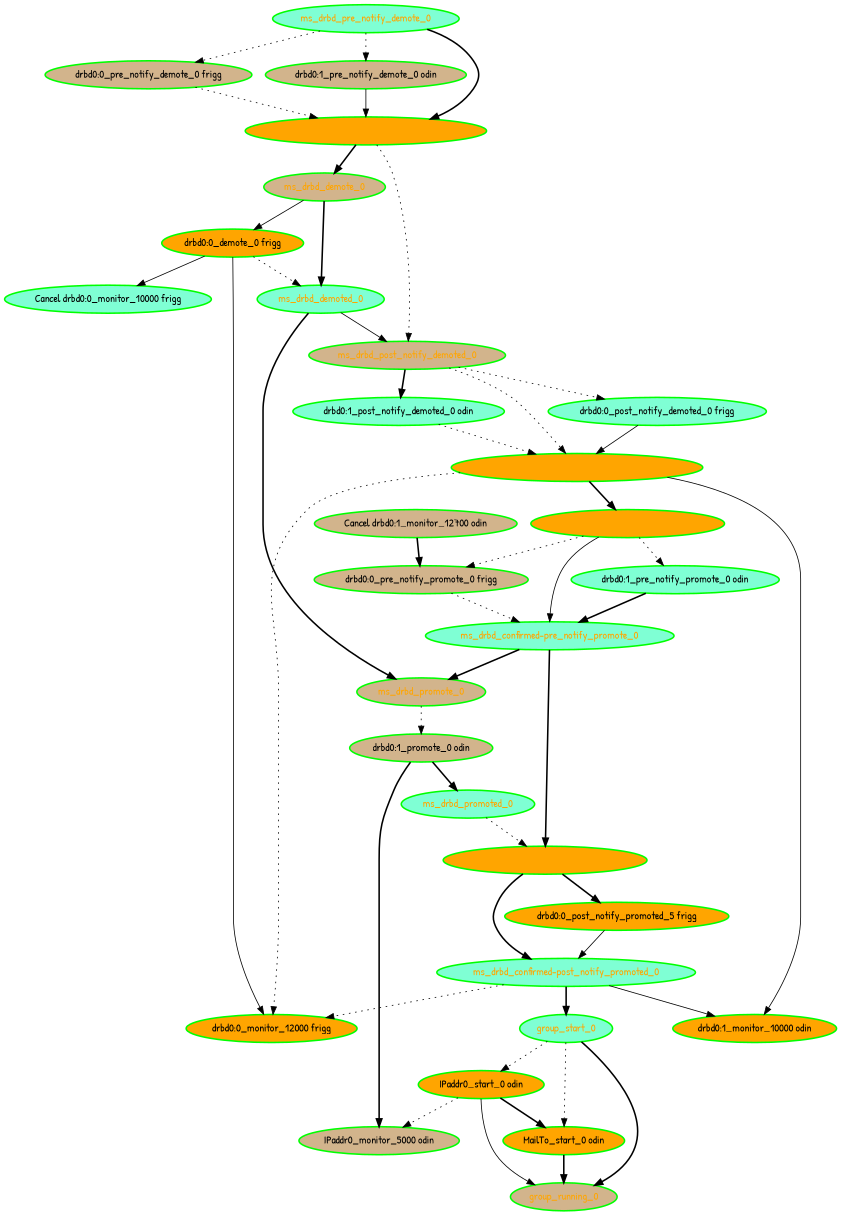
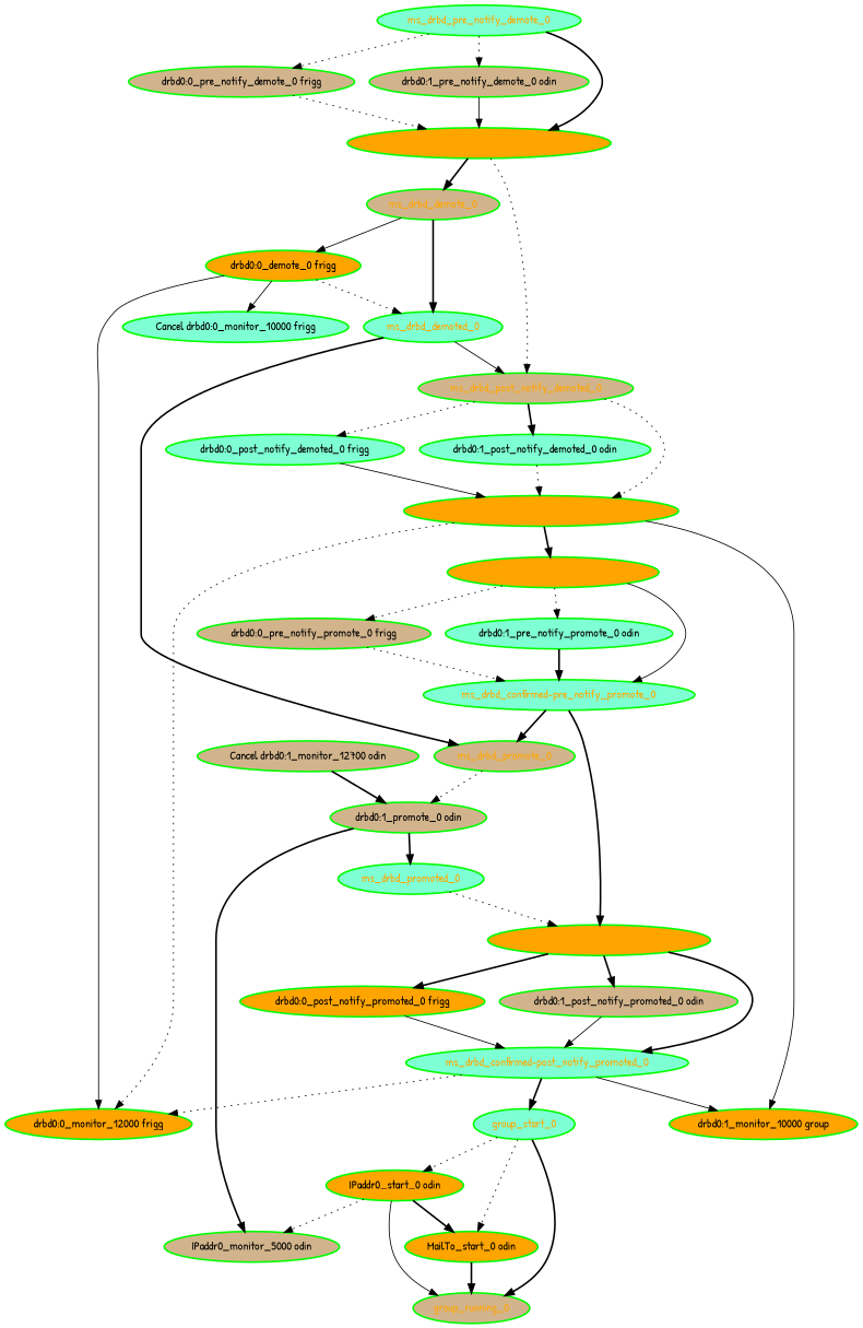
  digraph {
    fontname="Patrick Hand"
    node [color=green fillcolor=tan fontcolor=black fontname="Patrick Hand" style="bold,filled"]
    edge [fontname="Patrick Hand" style=bold]
    "Cancel drbd0:0_monitor_10000 frigg" [fillcolor=aquamarine]
    "drbd0:0_demote_0 frigg" [fillcolor=orange]
    "drbd0:0_monitor_12000 frigg" [fillcolor=orange]
    ms_drbd_demoted_0 [fillcolor=aquamarine fontcolor=orange]
    ms_drbd_post_notify_demoted_0 [fontcolor=orange]
    ms_drbd_promote_0 [fontcolor=orange]
    n7 [label="Cancel drbd0:1_monitor_12700 odin"]
    "drbd0:1_promote_0 odin"
    ms_drbd_promoted_0 [fillcolor=aquamarine fontcolor=orange]
    "IPaddr0_monitor_5000 odin"
    ms_drbd_post_notify_promoted_0 [fillcolor=orange fontcolor=orange]
    "IPaddr0_start_0 odin" [fillcolor=orange]
    "MailTo_start_0 odin" [fillcolor=orange]
    group_running_0 [fontcolor=orange]
    "drbd0:0_post_notify_demoted_0 frigg" [fillcolor=aquamarine]
    "ms_drbd_confirmed-post_notify_demoted_0" [fillcolor=orange fontcolor=orange]
    "drbd0:1_post_notify_demoted_0 odin" [fillcolor=aquamarine]
-   "drbd0:1_monitor_10000 odin" [fillcolor=orange]
+   "drbd0:1_monitor_10000 odin" [fillcolor=orange label="drbd0:1_monitor_10000 group"]
    ms_drbd_pre_notify_promote_0 [fillcolor=orange fontcolor=orange]
    "drbd0:0_pre_notify_promote_0 frigg"
    "ms_drbd_confirmed-pre_notify_promote_0" [fillcolor=aquamarine fontcolor=orange]
    "drbd0:1_pre_notify_promote_0 odin" [fillcolor=aquamarine]
    "ms_drbd_confirmed-post_notify_promoted_0" [fillcolor=aquamarine fontcolor=orange]
-   "drbd0:0_post_notify_promoted_0 frigg" [fillcolor=orange label="drbd0:0_post_notify_promoted_5 frigg"]
+   "drbd0:0_post_notify_promoted_0 frigg" [fillcolor=orange]
    group_start_0 [fillcolor=aquamarine fontcolor=orange]
    "drbd0:0_pre_notify_demote_0 frigg"
    "ms_drbd_confirmed-pre_notify_demote_0" [fillcolor=orange fontcolor=orange]
    ms_drbd_demote_0 [fontcolor=orange]
+   "drbd0:1_post_notify_promoted_0 odin"
    "drbd0:1_pre_notify_demote_0 odin"
    ms_drbd_pre_notify_demote_0 [fillcolor=aquamarine fontcolor=orange]
    "drbd0:0_demote_0 frigg" -> "Cancel drbd0:0_monitor_10000 frigg" [style=solid]
    "drbd0:0_demote_0 frigg" -> "drbd0:0_monitor_12000 frigg" [style=solid]
    "drbd0:0_demote_0 frigg" -> ms_drbd_demoted_0 [style=dotted]
    ms_drbd_demoted_0 -> ms_drbd_post_notify_demoted_0 [style=solid]
    ms_drbd_demoted_0 -> ms_drbd_promote_0
    ms_drbd_post_notify_demoted_0 -> "drbd0:0_post_notify_demoted_0 frigg" [style=dotted]
    ms_drbd_post_notify_demoted_0 -> "ms_drbd_confirmed-post_notify_demoted_0" [style=dotted]
    ms_drbd_post_notify_demoted_0 -> "drbd0:1_post_notify_demoted_0 odin"
    ms_drbd_promote_0 -> "drbd0:1_promote_0 odin" [style=dotted]
-   n7 -> "drbd0:0_pre_notify_promote_0 frigg"
+   n7 -> "drbd0:1_promote_0 odin"
    "drbd0:1_promote_0 odin" -> ms_drbd_promoted_0
    "drbd0:1_promote_0 odin" -> "IPaddr0_monitor_5000 odin"
    ms_drbd_promoted_0 -> ms_drbd_post_notify_promoted_0 [style=dotted]
    ms_drbd_post_notify_promoted_0 -> "ms_drbd_confirmed-post_notify_promoted_0"
    ms_drbd_post_notify_promoted_0 -> "drbd0:0_post_notify_promoted_0 frigg"
+   ms_drbd_post_notify_promoted_0 -> "drbd0:1_post_notify_promoted_0 odin"
    "IPaddr0_start_0 odin" -> "IPaddr0_monitor_5000 odin" [style=dotted]
    "IPaddr0_start_0 odin" -> "MailTo_start_0 odin"
    "IPaddr0_start_0 odin" -> group_running_0 [style=solid]
    "MailTo_start_0 odin" -> group_running_0
    "drbd0:0_post_notify_demoted_0 frigg" -> "ms_drbd_confirmed-post_notify_demoted_0" [style=solid]
    "ms_drbd_confirmed-post_notify_demoted_0" -> "drbd0:0_monitor_12000 frigg" [style=dotted]
    "ms_drbd_confirmed-post_notify_demoted_0" -> "drbd0:1_monitor_10000 odin" [style=solid]
    "ms_drbd_confirmed-post_notify_demoted_0" -> ms_drbd_pre_notify_promote_0
    "drbd0:1_post_notify_demoted_0 odin" -> "ms_drbd_confirmed-post_notify_demoted_0" [style=dotted]
    ms_drbd_pre_notify_promote_0 -> "drbd0:0_pre_notify_promote_0 frigg" [style=dotted]
    ms_drbd_pre_notify_promote_0 -> "ms_drbd_confirmed-pre_notify_promote_0" [style=solid]
    ms_drbd_pre_notify_promote_0 -> "drbd0:1_pre_notify_promote_0 odin" [style=dotted]
    "drbd0:0_pre_notify_promote_0 frigg" -> "ms_drbd_confirmed-pre_notify_promote_0" [style=dotted]
    "ms_drbd_confirmed-pre_notify_promote_0" -> ms_drbd_promote_0
    "ms_drbd_confirmed-pre_notify_promote_0" -> ms_drbd_post_notify_promoted_0
    "drbd0:1_pre_notify_promote_0 odin" -> "ms_drbd_confirmed-pre_notify_promote_0"
    "ms_drbd_confirmed-post_notify_promoted_0" -> "drbd0:0_monitor_12000 frigg" [style=dotted]
    "ms_drbd_confirmed-post_notify_promoted_0" -> "drbd0:1_monitor_10000 odin" [style=solid]
    "ms_drbd_confirmed-post_notify_promoted_0" -> group_start_0
    "drbd0:0_post_notify_promoted_0 frigg" -> "ms_drbd_confirmed-post_notify_promoted_0" [style=solid]
    group_start_0 -> "IPaddr0_start_0 odin" [style=dotted]
    group_start_0 -> "MailTo_start_0 odin" [style=dotted]
    group_start_0 -> group_running_0
    "drbd0:0_pre_notify_demote_0 frigg" -> "ms_drbd_confirmed-pre_notify_demote_0" [style=dotted]
    "ms_drbd_confirmed-pre_notify_demote_0" -> ms_drbd_post_notify_demoted_0 [style=dotted]
    "ms_drbd_confirmed-pre_notify_demote_0" -> ms_drbd_demote_0
    ms_drbd_demote_0 -> "drbd0:0_demote_0 frigg" [style=solid]
    ms_drbd_demote_0 -> ms_drbd_demoted_0
+   "drbd0:1_post_notify_promoted_0 odin" -> "ms_drbd_confirmed-post_notify_promoted_0" [style=solid]
    "drbd0:1_pre_notify_demote_0 odin" -> "ms_drbd_confirmed-pre_notify_demote_0" [style=solid]
    ms_drbd_pre_notify_demote_0 -> "drbd0:0_pre_notify_demote_0 frigg" [style=dotted]
    ms_drbd_pre_notify_demote_0 -> "ms_drbd_confirmed-pre_notify_demote_0"
    ms_drbd_pre_notify_demote_0 -> "drbd0:1_pre_notify_demote_0 odin" [style=dotted]
  }
